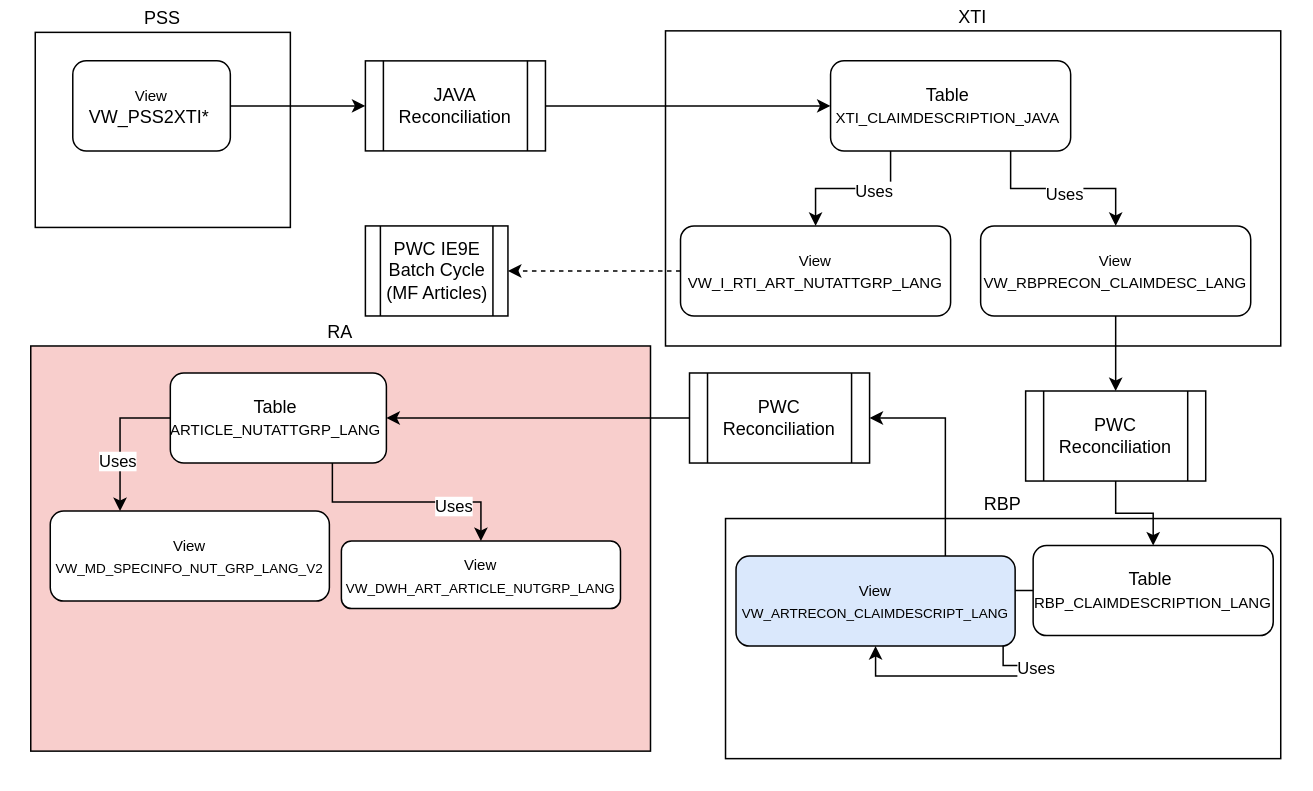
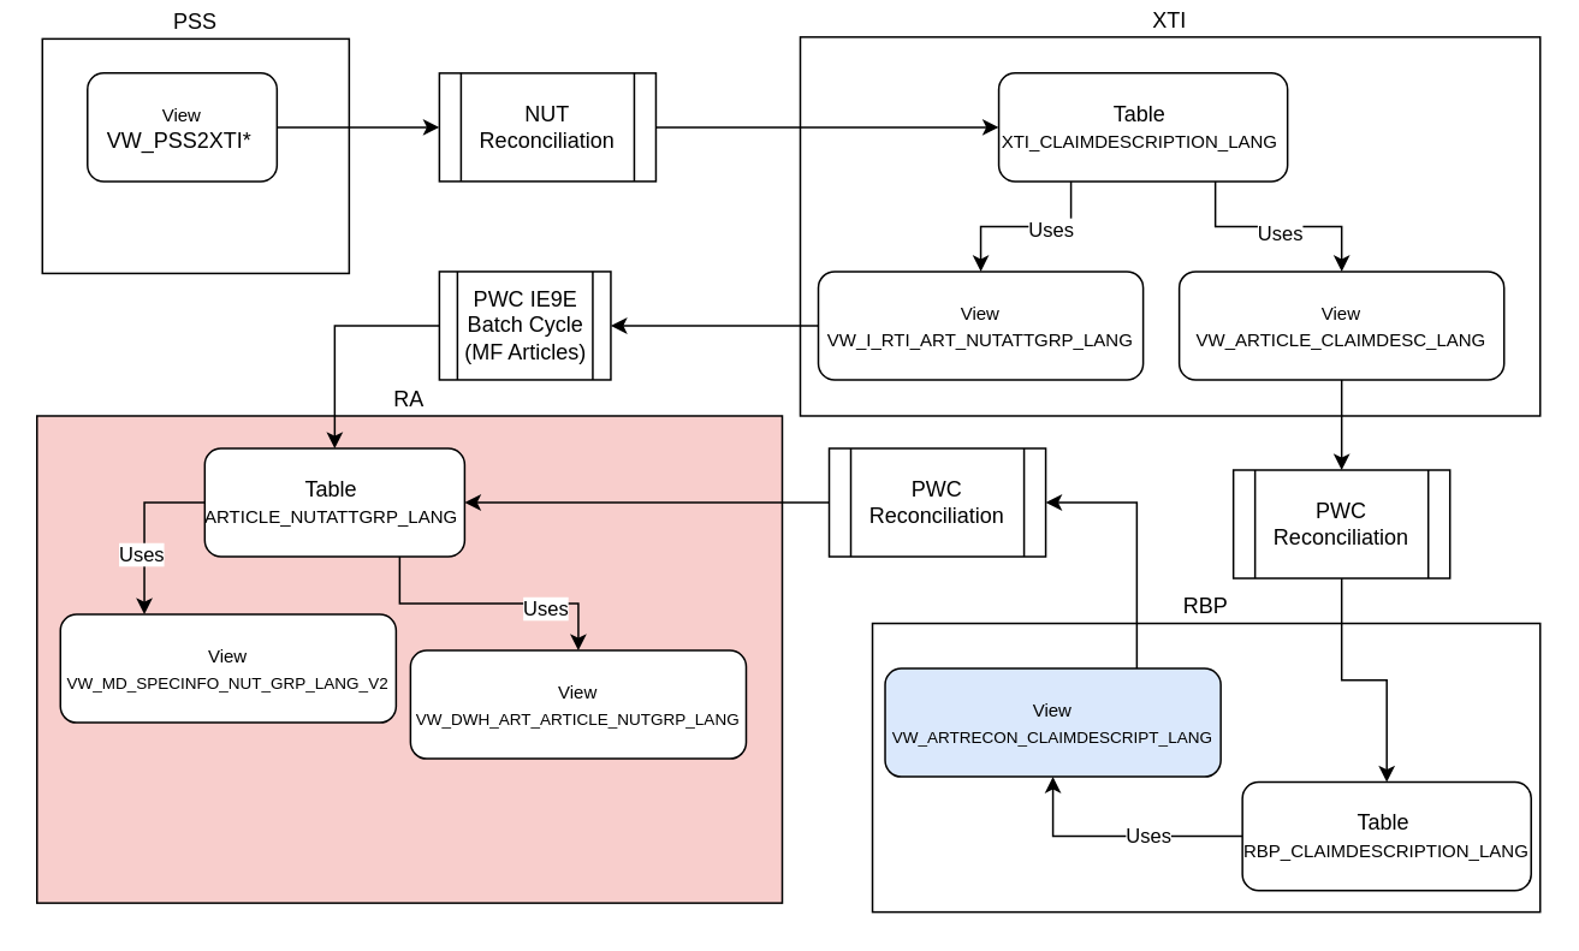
  <mxCell id="0" />
  <mxCell id="1" parent="0" />
  <mxCell id="2" value="PSS" style="rounded=0;whiteSpace=wrap;html=1;labelPosition=center;verticalLabelPosition=top;align=center;verticalAlign=bottom;" vertex="1" parent="1"><mxGeometry x="23" y="21" width="170" height="130" as="geometry" /></mxCell>
  <mxCell id="3" value="XTI" style="rounded=0;whiteSpace=wrap;html=1;labelPosition=center;verticalLabelPosition=top;align=center;verticalAlign=bottom;" vertex="1" parent="1"><mxGeometry x="443" y="20" width="410" height="210" as="geometry" /></mxCell>
  <mxCell id="4" value="RBP" style="rounded=0;whiteSpace=wrap;html=1;labelPosition=center;verticalLabelPosition=top;align=center;verticalAlign=bottom;" vertex="1" parent="1"><mxGeometry x="483" y="345" width="370" height="160" as="geometry" /></mxCell>
  <mxCell id="5" value="RA" style="rounded=0;whiteSpace=wrap;html=1;labelPosition=center;verticalLabelPosition=top;align=center;verticalAlign=bottom;fillColor=#f8cecc;" vertex="1" parent="1"><mxGeometry x="20" y="230" width="413" height="270" as="geometry" /></mxCell>
  <mxCell id="6" style="edgeStyle=orthogonalEdgeStyle;rounded=0;orthogonalLoop=1;jettySize=auto;html=1;entryX=0;entryY=0.5;entryDx=0;entryDy=0;" edge="1" parent="1" source="7" target="12"><mxGeometry relative="1" as="geometry" /></mxCell>
- <mxCell id="7" value="JAVA Reconciliation" style="shape=process;whiteSpace=wrap;html=1;backgroundOutline=1;" vertex="1" parent="1"><mxGeometry x="243" y="40" width="120" height="60" as="geometry" /></mxCell>
+ <mxCell id="7" value="NUT Reconciliation" style="shape=process;whiteSpace=wrap;html=1;backgroundOutline=1;" vertex="1" parent="1"><mxGeometry x="243" y="40" width="120" height="60" as="geometry" /></mxCell>
  <mxCell id="8" style="edgeStyle=orthogonalEdgeStyle;rounded=0;orthogonalLoop=1;jettySize=auto;html=1;exitX=0.75;exitY=1;exitDx=0;exitDy=0;" edge="1" parent="1" source="12" target="14"><mxGeometry relative="1" as="geometry" /></mxCell>
  <mxCell id="9" value="Uses" style="edgeLabel;html=1;align=center;verticalAlign=middle;resizable=0;points=[];" vertex="1" connectable="0" parent="8"><mxGeometry x="0.007" y="-3" relative="1" as="geometry"><mxPoint as="offset" /></mxGeometry></mxCell>
  <mxCell id="10" style="edgeStyle=orthogonalEdgeStyle;rounded=0;orthogonalLoop=1;jettySize=auto;html=1;exitX=0.25;exitY=1;exitDx=0;exitDy=0;entryX=0.5;entryY=0;entryDx=0;entryDy=0;" edge="1" parent="1" source="12" target="16"><mxGeometry relative="1" as="geometry" /></mxCell>
  <mxCell id="11" value="Uses" style="edgeLabel;html=1;align=center;verticalAlign=middle;resizable=0;points=[];" vertex="1" connectable="0" parent="10"><mxGeometry x="-0.268" y="1" relative="1" as="geometry"><mxPoint as="offset" /></mxGeometry></mxCell>
- <mxCell id="12" value="&lt;font style=&quot;font-size: 10px;&quot;&gt;&lt;span style=&quot;font-size: 12px;&quot;&gt;Table&amp;nbsp;&lt;/span&gt;&lt;/font&gt;&lt;div&gt;&lt;font style=&quot;font-size: 10px;&quot;&gt;XTI_CLAIMDESCRIPTION_JAVA&lt;/font&gt;&amp;nbsp;&lt;/div&gt;" style="rounded=1;whiteSpace=wrap;html=1;" vertex="1" parent="1"><mxGeometry x="553" y="40" width="160" height="60" as="geometry" /></mxCell>
+ <mxCell id="12" value="&lt;font style=&quot;font-size: 10px;&quot;&gt;&lt;span style=&quot;font-size: 12px;&quot;&gt;Table&amp;nbsp;&lt;/span&gt;&lt;/font&gt;&lt;div&gt;&lt;font style=&quot;font-size: 10px;&quot;&gt;XTI_CLAIMDESCRIPTION_LANG&lt;/font&gt;&amp;nbsp;&lt;/div&gt;" style="rounded=1;whiteSpace=wrap;html=1;" vertex="1" parent="1"><mxGeometry x="553" y="40" width="160" height="60" as="geometry" /></mxCell>
  <mxCell id="13" style="edgeStyle=orthogonalEdgeStyle;rounded=0;orthogonalLoop=1;jettySize=auto;html=1;exitX=0.5;exitY=1;exitDx=0;exitDy=0;" edge="1" parent="1" source="14" target="23"><mxGeometry relative="1" as="geometry" /></mxCell>
- <mxCell id="14" value="&lt;span style=&quot;font-family: &amp;quot;Aptos Narrow&amp;quot;, sans-serif;&quot;&gt;&lt;font style=&quot;font-size: 10px;&quot;&gt;View&lt;/font&gt;&lt;/span&gt;&lt;div&gt;&lt;span style=&quot;font-family: &amp;quot;Aptos Narrow&amp;quot;, sans-serif;&quot;&gt;&lt;font style=&quot;font-size: 10px;&quot;&gt;VW_RBPRECON_CLAIMDESC_LANG&lt;/font&gt;&lt;/span&gt;&lt;/div&gt;" style="rounded=1;whiteSpace=wrap;html=1;" vertex="1" parent="1"><mxGeometry x="653" y="150" width="180" height="60" as="geometry" /></mxCell>
- <mxCell id="15" style="edgeStyle=orthogonalEdgeStyle;rounded=0;orthogonalLoop=1;jettySize=auto;html=1;exitX=0;exitY=0.5;exitDx=0;exitDy=0;dashed=1;" edge="1" parent="1" source="16" target="30"><mxGeometry relative="1" as="geometry" /></mxCell>
+ <mxCell id="14" value="&lt;span style=&quot;font-family: &amp;quot;Aptos Narrow&amp;quot;, sans-serif;&quot;&gt;&lt;font style=&quot;font-size: 10px;&quot;&gt;View&lt;/font&gt;&lt;/span&gt;&lt;div&gt;&lt;span style=&quot;font-family: &amp;quot;Aptos Narrow&amp;quot;, sans-serif;&quot;&gt;&lt;font style=&quot;font-size: 10px;&quot;&gt;VW_ARTICLE_CLAIMDESC_LANG&lt;/font&gt;&lt;/span&gt;&lt;/div&gt;" style="rounded=1;whiteSpace=wrap;html=1;" vertex="1" parent="1"><mxGeometry x="653" y="150" width="180" height="60" as="geometry" /></mxCell>
+ <mxCell id="15" style="edgeStyle=orthogonalEdgeStyle;rounded=0;orthogonalLoop=1;jettySize=auto;html=1;exitX=0;exitY=0.5;exitDx=0;exitDy=0;" edge="1" parent="1" source="16" target="30"><mxGeometry relative="1" as="geometry" /></mxCell>
  <mxCell id="16" value="&lt;span style=&quot;font-family: &amp;quot;Aptos Narrow&amp;quot;, sans-serif;&quot;&gt;&lt;font style=&quot;font-size: 10px;&quot;&gt;View&lt;/font&gt;&lt;/span&gt;&lt;div&gt;&lt;span style=&quot;font-family: &amp;quot;Aptos Narrow&amp;quot;, sans-serif;&quot;&gt;&lt;font style=&quot;font-size: 10px;&quot;&gt;VW_I_RTI_ART_NUTATTGRP_LANG&lt;/font&gt;&lt;/span&gt;&lt;/div&gt;" style="rounded=1;whiteSpace=wrap;html=1;" vertex="1" parent="1"><mxGeometry x="453" y="150" width="180" height="60" as="geometry" /></mxCell>
  <mxCell id="17" style="edgeStyle=orthogonalEdgeStyle;rounded=0;orthogonalLoop=1;jettySize=auto;html=1;exitX=1;exitY=0.5;exitDx=0;exitDy=0;entryX=0;entryY=0.5;entryDx=0;entryDy=0;" edge="1" parent="1" source="18" target="7"><mxGeometry relative="1" as="geometry" /></mxCell>
  <mxCell id="18" value="&lt;span style=&quot;font-family: &amp;quot;Aptos Narrow&amp;quot;, sans-serif;&quot;&gt;&lt;font style=&quot;font-size: 10px;&quot;&gt;View&lt;/font&gt;&lt;/span&gt;&lt;div&gt;&lt;span style=&quot;font-family: Calibri, sans-serif;&quot;&gt;&lt;font style=&quot;&quot;&gt;&lt;font style=&quot;font-size: 12px;&quot;&gt;VW_PSS2XTI*&lt;/font&gt;&lt;span style=&quot;font-size: 10px;&quot;&gt;&amp;nbsp;&lt;/span&gt;&lt;/font&gt;&lt;/span&gt;&lt;/div&gt;" style="rounded=1;whiteSpace=wrap;html=1;" vertex="1" parent="1"><mxGeometry x="48" y="40" width="105" height="60" as="geometry" /></mxCell>
  <mxCell id="19" style="edgeStyle=orthogonalEdgeStyle;rounded=0;orthogonalLoop=1;jettySize=auto;html=1;exitX=0;exitY=0.5;exitDx=0;exitDy=0;entryX=0.5;entryY=1;entryDx=0;entryDy=0;" edge="1" parent="1" source="21" target="32"><mxGeometry relative="1" as="geometry" /></mxCell>
  <mxCell id="20" value="Uses" style="edgeLabel;html=1;align=center;verticalAlign=middle;resizable=0;points=[];" vertex="1" connectable="0" parent="19"><mxGeometry x="-0.238" y="-1" relative="1" as="geometry"><mxPoint as="offset" /></mxGeometry></mxCell>
- <mxCell id="21" value="&lt;font style=&quot;font-size: 10px;&quot;&gt;&lt;span style=&quot;font-size: 12px;&quot;&gt;Table&amp;nbsp;&lt;/span&gt;&lt;/font&gt;&lt;div&gt;&lt;span style=&quot;font-family: &amp;quot;Aptos Narrow&amp;quot;, sans-serif;&quot;&gt;&lt;font style=&quot;font-size: 10px;&quot;&gt;RBP_CLAIMDESCRIPTION_LANG&lt;/font&gt;&lt;/span&gt;&lt;/div&gt;" style="rounded=1;whiteSpace=wrap;html=1;" vertex="1" parent="1"><mxGeometry x="688" y="363" width="160" height="60" as="geometry" /></mxCell>
+ <mxCell id="21" value="&lt;font style=&quot;font-size: 10px;&quot;&gt;&lt;span style=&quot;font-size: 12px;&quot;&gt;Table&amp;nbsp;&lt;/span&gt;&lt;/font&gt;&lt;div&gt;&lt;span style=&quot;font-family: &amp;quot;Aptos Narrow&amp;quot;, sans-serif;&quot;&gt;&lt;font style=&quot;font-size: 10px;&quot;&gt;RBP_CLAIMDESCRIPTION_LANG&lt;/font&gt;&lt;/span&gt;&lt;/div&gt;" style="rounded=1;whiteSpace=wrap;html=1;" vertex="1" parent="1"><mxGeometry x="688" y="433" width="160" height="60" as="geometry" /></mxCell>
  <mxCell id="22" style="edgeStyle=orthogonalEdgeStyle;rounded=0;orthogonalLoop=1;jettySize=auto;html=1;exitX=0.5;exitY=1;exitDx=0;exitDy=0;" edge="1" parent="1" source="23" target="21"><mxGeometry relative="1" as="geometry" /></mxCell>
  <mxCell id="23" value="PWC Reconciliation" style="shape=process;whiteSpace=wrap;html=1;backgroundOutline=1;" vertex="1" parent="1"><mxGeometry x="683" y="260" width="120" height="60" as="geometry" /></mxCell>
  <mxCell id="24" style="edgeStyle=orthogonalEdgeStyle;rounded=0;orthogonalLoop=1;jettySize=auto;html=1;exitX=0;exitY=0.5;exitDx=0;exitDy=0;entryX=0.25;entryY=0;entryDx=0;entryDy=0;" edge="1" parent="1" source="28" target="35"><mxGeometry relative="1" as="geometry" /></mxCell>
  <mxCell id="25" value="Uses" style="edgeLabel;html=1;align=center;verticalAlign=middle;resizable=0;points=[];" vertex="1" connectable="0" parent="24"><mxGeometry x="0.304" y="-2" relative="1" as="geometry"><mxPoint as="offset" /></mxGeometry></mxCell>
  <mxCell id="26" style="edgeStyle=orthogonalEdgeStyle;rounded=0;orthogonalLoop=1;jettySize=auto;html=1;exitX=0.75;exitY=1;exitDx=0;exitDy=0;" edge="1" parent="1" source="28" target="36"><mxGeometry relative="1" as="geometry" /></mxCell>
  <mxCell id="27" value="Uses" style="edgeLabel;html=1;align=center;verticalAlign=middle;resizable=0;points=[];" vertex="1" connectable="0" parent="26"><mxGeometry x="0.409" y="-2" relative="1" as="geometry"><mxPoint as="offset" /></mxGeometry></mxCell>
  <mxCell id="28" value="&lt;font style=&quot;font-size: 10px;&quot;&gt;&lt;span style=&quot;font-size: 12px;&quot;&gt;Table&amp;nbsp;&lt;br&gt;&lt;/span&gt;&lt;/font&gt;&lt;div&gt;&lt;span style=&quot;font-family: &amp;quot;Aptos Narrow&amp;quot;, sans-serif; background-color: initial;&quot;&gt;&lt;font style=&quot;font-size: 10px;&quot;&gt;ARTICLE_NUTATTGRP_LANG&lt;/font&gt;&lt;/span&gt;&amp;nbsp;&lt;/div&gt;" style="rounded=1;whiteSpace=wrap;html=1;" vertex="1" parent="1"><mxGeometry x="113" y="248" width="144" height="60" as="geometry" /></mxCell>
+ <mxCell id="29" style="edgeStyle=orthogonalEdgeStyle;rounded=0;orthogonalLoop=1;jettySize=auto;html=1;exitX=0;exitY=0.5;exitDx=0;exitDy=0;entryX=0.5;entryY=0;entryDx=0;entryDy=0;" edge="1" parent="1" source="30" target="28"><mxGeometry relative="1" as="geometry" /></mxCell>
  <mxCell id="30" value="PWC IE9E Batch Cycle (MF Articles)" style="shape=process;whiteSpace=wrap;html=1;backgroundOutline=1;" vertex="1" parent="1"><mxGeometry x="243" y="150" width="95" height="60" as="geometry" /></mxCell>
  <mxCell id="31" style="edgeStyle=orthogonalEdgeStyle;rounded=0;orthogonalLoop=1;jettySize=auto;html=1;exitX=0.75;exitY=0;exitDx=0;exitDy=0;entryX=1;entryY=0.5;entryDx=0;entryDy=0;" edge="1" parent="1" source="32" target="34"><mxGeometry relative="1" as="geometry" /></mxCell>
  <mxCell id="32" value="&lt;span style=&quot;font-family: &amp;quot;Aptos Narrow&amp;quot;, sans-serif;&quot;&gt;&lt;font style=&quot;font-size: 10px;&quot;&gt;View&lt;/font&gt;&lt;/span&gt;&lt;div&gt;&lt;span style=&quot;font-family: &amp;quot;Aptos Narrow&amp;quot;, sans-serif;&quot;&gt;&lt;font style=&quot;font-size: 9px;&quot;&gt;VW_ARTRECON_CLAIMDESCRIPT_LANG&lt;/font&gt;&lt;/span&gt;&lt;/div&gt;" style="rounded=1;whiteSpace=wrap;html=1;fillColor=#dae8fc;" vertex="1" parent="1"><mxGeometry x="490" y="370" width="186" height="60" as="geometry" /></mxCell>
  <mxCell id="33" style="edgeStyle=orthogonalEdgeStyle;rounded=0;orthogonalLoop=1;jettySize=auto;html=1;exitX=0;exitY=0.5;exitDx=0;exitDy=0;entryX=1;entryY=0.5;entryDx=0;entryDy=0;" edge="1" parent="1" source="34" target="28"><mxGeometry relative="1" as="geometry" /></mxCell>
  <mxCell id="34" value="PWC Reconciliation" style="shape=process;whiteSpace=wrap;html=1;backgroundOutline=1;" vertex="1" parent="1"><mxGeometry x="459" y="248" width="120" height="60" as="geometry" /></mxCell>
  <mxCell id="35" value="&lt;span style=&quot;font-family: &amp;quot;Aptos Narrow&amp;quot;, sans-serif;&quot;&gt;&lt;font style=&quot;font-size: 10px;&quot;&gt;View&lt;/font&gt;&lt;/span&gt;&lt;div&gt;&lt;span style=&quot;font-family: &amp;quot;Aptos Narrow&amp;quot;, sans-serif;&quot;&gt;&lt;font style=&quot;font-size: 9px;&quot;&gt;VW_MD_SPECINFO_NUT_GRP_LANG_V2&lt;/font&gt;&lt;/span&gt;&lt;/div&gt;" style="rounded=1;whiteSpace=wrap;html=1;" vertex="1" parent="1"><mxGeometry x="33" y="340" width="186" height="60" as="geometry" /></mxCell>
- <mxCell id="36" value="&lt;span style=&quot;font-family: &amp;quot;Aptos Narrow&amp;quot;, sans-serif;&quot;&gt;&lt;font style=&quot;font-size: 10px;&quot;&gt;View&lt;/font&gt;&lt;/span&gt;&lt;div&gt;&lt;span style=&quot;font-family: &amp;quot;Aptos Narrow&amp;quot;, sans-serif;&quot;&gt;&lt;font style=&quot;font-size: 9px;&quot;&gt;VW_DWH_ART_ARTICLE_NUTGRP_LANG&lt;/font&gt;&lt;/span&gt;&lt;/div&gt;" style="rounded=1;whiteSpace=wrap;html=1;" vertex="1" parent="1"><mxGeometry x="227" y="360" width="186" height="45" as="geometry" /></mxCell>
+ <mxCell id="36" value="&lt;span style=&quot;font-family: &amp;quot;Aptos Narrow&amp;quot;, sans-serif;&quot;&gt;&lt;font style=&quot;font-size: 10px;&quot;&gt;View&lt;/font&gt;&lt;/span&gt;&lt;div&gt;&lt;span style=&quot;font-family: &amp;quot;Aptos Narrow&amp;quot;, sans-serif;&quot;&gt;&lt;font style=&quot;font-size: 9px;&quot;&gt;VW_DWH_ART_ARTICLE_NUTGRP_LANG&lt;/font&gt;&lt;/span&gt;&lt;/div&gt;" style="rounded=1;whiteSpace=wrap;html=1;" vertex="1" parent="1"><mxGeometry x="227" y="360" width="186" height="60" as="geometry" /></mxCell>
